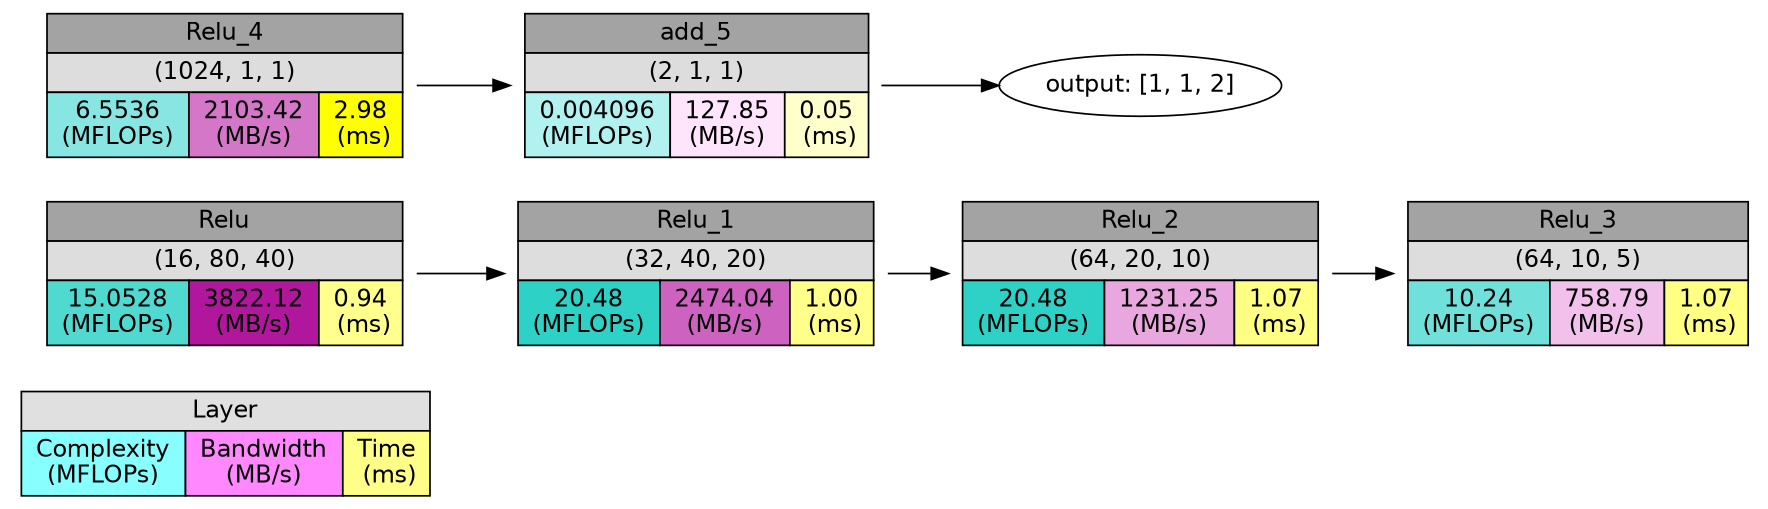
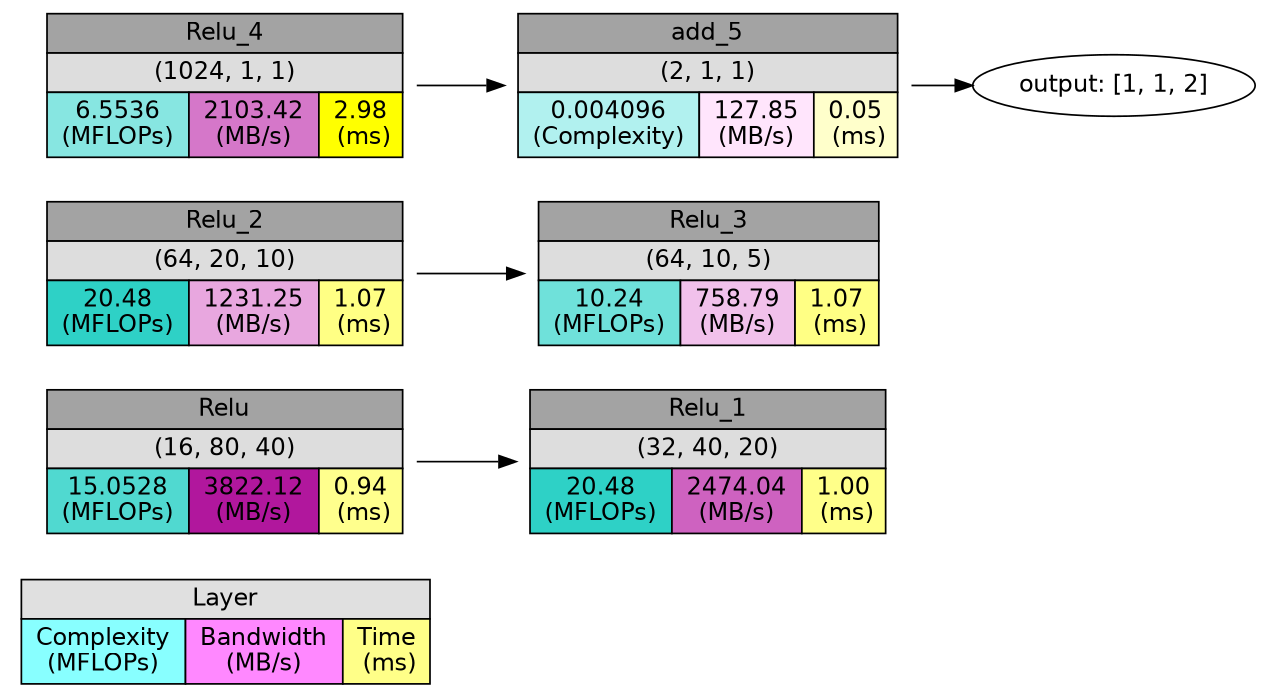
  digraph {
    fontname="DejaVu Sans"
    rankdir=LR
    node [fontname="DejaVu Sans" shape=plaintext]
    edge [fontname="DejaVu Sans"]
    n1 [label=<<TABLE BORDER="0" CELLBORDER="1" CELLSPACING="0" CELLPADDING="3"> <TR><TD  BGCOLOR = "#E0E0E0" COLSPAN="3">Layer</TD></TR> <TR><TD BGCOLOR = "#88FFFF"> Complexity <br/> (MFLOPs) </TD> <TD BGCOLOR = "#FF88FF"> Bandwidth <br/> (MB/s) </TD> <TD BGCOLOR = "#FFFF88"> Time <br/> (ms)</TD></TR> </TABLE>>]
    n2 [label=< <TABLE BORDER="0" CELLBORDER="1" CELLSPACING="0" CELLPADDING="3"> <TR>     <TD  BGCOLOR = "#A3A3A3" COLSPAN="3">Relu</TD> </TR> <TR>     <TD  BGCOLOR = "#DDDDDD" COLSPAN="3">(16, 80, 40)</TD> </TR> <TR>     <TD BGCOLOR = "#50D9D0"> 15.0528 <br/> (MFLOPs) </TD>     <TD BGCOLOR = "#B1179D"> 3822.12 <br/> (MB/s) </TD>     <TD BGCOLOR = "#FFFF8D"> 0.94 <br/> (ms)</TD> </TR> </TABLE>>]
    n3 [label=< <TABLE BORDER="0" CELLBORDER="1" CELLSPACING="0" CELLPADDING="3"> <TR>     <TD  BGCOLOR = "#A3A3A3" COLSPAN="3">Relu_1</TD> </TR> <TR>     <TD  BGCOLOR = "#DDDDDD" COLSPAN="3">(32, 40, 20)</TD> </TR> <TR>     <TD BGCOLOR = "#2ED1C6"> 20.48 <br/> (MFLOPs) </TD>     <TD BGCOLOR = "#CE62C0"> 2474.04 <br/> (MB/s) </TD>     <TD BGCOLOR = "#FFFF89"> 1.00 <br/> (ms)</TD> </TR> </TABLE>>]
    n4 [label=< <TABLE BORDER="0" CELLBORDER="1" CELLSPACING="0" CELLPADDING="3"> <TR>     <TD  BGCOLOR = "#A3A3A3" COLSPAN="3">Relu_2</TD> </TR> <TR>     <TD  BGCOLOR = "#DDDDDD" COLSPAN="3">(64, 20, 10)</TD> </TR> <TR>     <TD BGCOLOR = "#2ED1C6"> 20.48 <br/> (MFLOPs) </TD>     <TD BGCOLOR = "#E8A7DF"> 1231.25 <br/> (MB/s) </TD>     <TD BGCOLOR = "#FFFF84"> 1.07 <br/> (ms)</TD> </TR> </TABLE>>]
    n5 [label=< <TABLE BORDER="0" CELLBORDER="1" CELLSPACING="0" CELLPADDING="3"> <TR>     <TD  BGCOLOR = "#A3A3A3" COLSPAN="3">Relu_3</TD> </TR> <TR>     <TD  BGCOLOR = "#DDDDDD" COLSPAN="3">(64, 10, 5)</TD> </TR> <TR>     <TD BGCOLOR = "#6FE1DA"> 10.24 <br/> (MFLOPs) </TD>     <TD BGCOLOR = "#F1C1EB"> 758.79 <br/> (MB/s) </TD>     <TD BGCOLOR = "#FFFF84"> 1.07 <br/> (ms)</TD> </TR> </TABLE>>]
    n6 [label=< <TABLE BORDER="0" CELLBORDER="1" CELLSPACING="0" CELLPADDING="3"> <TR>     <TD  BGCOLOR = "#A3A3A3" COLSPAN="3">Relu_4</TD> </TR> <TR>     <TD  BGCOLOR = "#DDDDDD" COLSPAN="3">(1024, 1, 1)</TD> </TR> <TR>     <TD BGCOLOR = "#87E6E1"> 6.5536 <br/> (MFLOPs) </TD>     <TD BGCOLOR = "#D577C9"> 2103.42 <br/> (MB/s) </TD>     <TD BGCOLOR = "#FFFF0"> 2.98 <br/> (ms)</TD> </TR> </TABLE>>]
-   n7 [label=< <TABLE BORDER="0" CELLBORDER="1" CELLSPACING="0" CELLPADDING="3"> <TR>     <TD  BGCOLOR = "#A3A3A3" COLSPAN="3">add_5</TD> </TR> <TR>     <TD  BGCOLOR = "#DDDDDD" COLSPAN="3">(2, 1, 1)</TD> </TR> <TR>     <TD BGCOLOR = "#B1F1EF"> 0.004096 <br/> (MFLOPs) </TD>     <TD BGCOLOR = "#FFE5FC"> 127.85 <br/> (MB/s) </TD>     <TD BGCOLOR = "#FFFFCB"> 0.05 <br/> (ms)</TD> </TR> </TABLE>>]
+   n7 [label=< <TABLE BORDER="0" CELLBORDER="1" CELLSPACING="0" CELLPADDING="3"> <TR>     <TD  BGCOLOR = "#A3A3A3" COLSPAN="3">add_5</TD> </TR> <TR>     <TD  BGCOLOR = "#DDDDDD" COLSPAN="3">(2, 1, 1)</TD> </TR> <TR>     <TD BGCOLOR = "#B1F1EF"> 0.004096 <br/> (Complexity) </TD>     <TD BGCOLOR = "#FFE5FC"> 127.85 <br/> (MB/s) </TD>     <TD BGCOLOR = "#FFFFCB"> 0.05 <br/> (ms)</TD> </TR> </TABLE>>]
    n8 [label="output: [1, 1, 2]" shape=""]
    n2 -> n3
-   n3 -> n4
    n4 -> n5
    n6 -> n7
    n7 -> n8
  }
